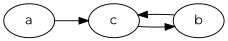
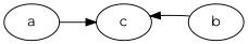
  digraph {
    fontname=Montserrat
    rankdir=LR
    node [fontname=Montserrat]
    edge [fontname=Montserrat]
    a
    c
    b
    a -> c
-   c -> b
    b -> c
  }
